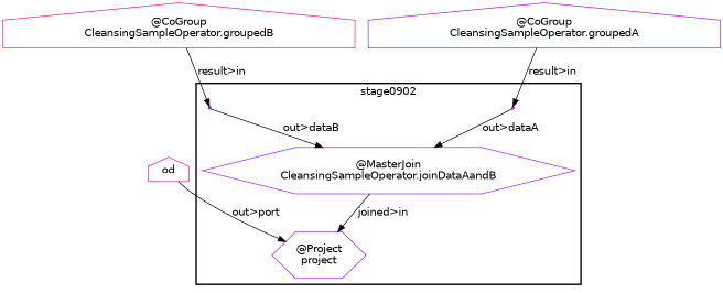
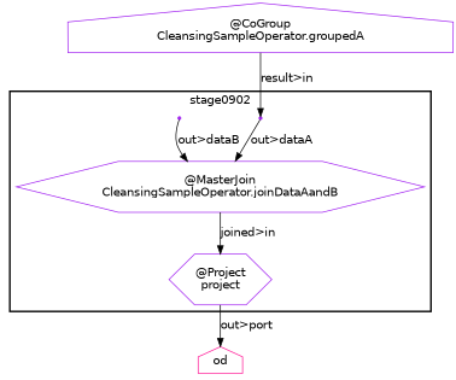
  digraph {
    fontname="DejaVu Sans"
    node [color=purple fontname="DejaVu Sans" shape=house]
    edge [fontname="DejaVu Sans"]
    n1 [label="@MasterJoin\nCleansingSampleOperator.joinDataAandB" shape=hexagon]
    n2 [label="@Project\nproject" shape=hexagon]
    "4b667569-918b-4364-b9ec-05e7e2ea68ff" [shape=point]
    "0b8239d2-d244-4b08-b09a-ea5b86680b61" [shape=point]
    n5 [color=deeppink label=od]
-   n6 [color=deeppink label="@CoGroup\nCleansingSampleOperator.groupedB"]
    n7 [label="@CoGroup\nCleansingSampleOperator.groupedA"]
    subgraph cluster_1 {
      label=stage0902
      style=bold
      n1
      n2
      "4b667569-918b-4364-b9ec-05e7e2ea68ff"
      "0b8239d2-d244-4b08-b09a-ea5b86680b61"
    }
    n1 -> n2 [label="joined>in"]
-   n5 -> n2 [label="out>port"]
+   n2 -> n5 [label="out>port"]
    "4b667569-918b-4364-b9ec-05e7e2ea68ff" -> n1 [label="out>dataA"]
    "0b8239d2-d244-4b08-b09a-ea5b86680b61" -> n1 [label="out>dataB"]
-   n6 -> "0b8239d2-d244-4b08-b09a-ea5b86680b61" [label="result>in"]
    n7 -> "4b667569-918b-4364-b9ec-05e7e2ea68ff" [label="result>in"]
  }
